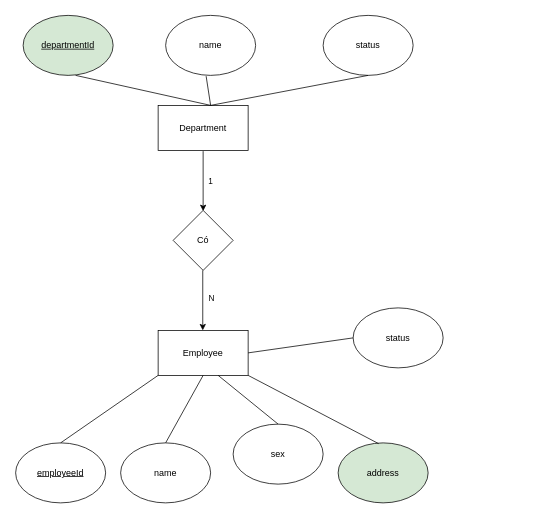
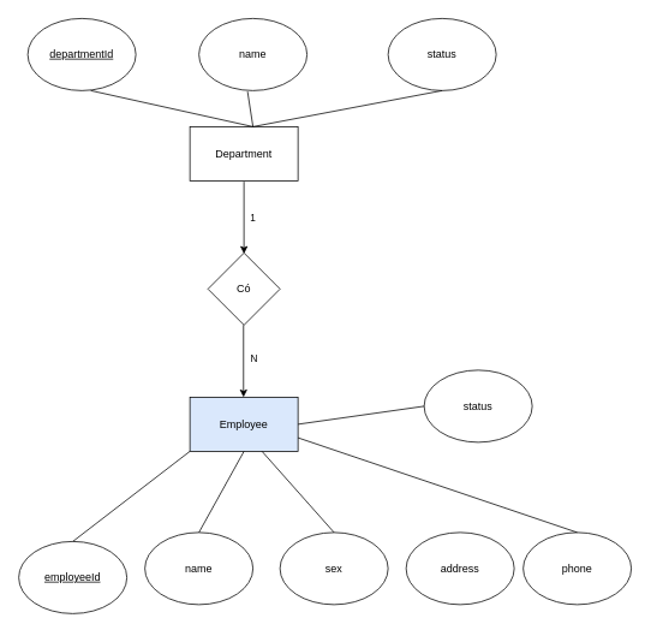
  <mxCell id="0" />
  <mxCell id="1" parent="0" />
  <mxCell id="2" value="1" style="edgeStyle=orthogonalEdgeStyle;rounded=0;orthogonalLoop=1;jettySize=auto;html=1;exitX=0.5;exitY=1;exitDx=0;exitDy=0;entryX=0.5;entryY=0;entryDx=0;entryDy=0;" edge="1" parent="1"><mxGeometry y="10" relative="1" as="geometry"><mxPoint x="270" y="201" as="sourcePoint" /><mxPoint x="270" y="281" as="targetPoint" /><mxPoint as="offset" /></mxGeometry></mxCell>
  <mxCell id="3" value="Department" style="rounded=0;whiteSpace=wrap;html=1;" vertex="1" parent="1"><mxGeometry x="210" y="140" width="120" height="60" as="geometry" /></mxCell>
- <mxCell id="4" value="Employee" style="rounded=0;whiteSpace=wrap;html=1;" vertex="1" parent="1"><mxGeometry x="210" y="440" width="120" height="60" as="geometry" /></mxCell>
+ <mxCell id="4" value="Employee" style="rounded=0;whiteSpace=wrap;html=1;fillColor=#dae8fc;" vertex="1" parent="1"><mxGeometry x="210" y="440" width="120" height="60" as="geometry" /></mxCell>
  <mxCell id="5" value="Có" style="rhombus;whiteSpace=wrap;html=1;" vertex="1" parent="1"><mxGeometry x="230" y="280" width="80" height="80" as="geometry" /></mxCell>
  <mxCell id="6" style="edgeStyle=orthogonalEdgeStyle;rounded=0;orthogonalLoop=1;jettySize=auto;html=1;exitX=0.5;exitY=1;exitDx=0;exitDy=0;entryX=0.5;entryY=0;entryDx=0;entryDy=0;" edge="1" parent="1"><mxGeometry relative="1" as="geometry"><mxPoint x="269.5" y="360" as="sourcePoint" /><mxPoint x="269.5" y="440" as="targetPoint" /></mxGeometry></mxCell>
  <mxCell id="7" value="N" style="edgeLabel;html=1;align=center;verticalAlign=middle;resizable=0;points=[];" vertex="1" connectable="0" parent="6"><mxGeometry x="-0.1" y="4" relative="1" as="geometry"><mxPoint x="7" as="offset" /></mxGeometry></mxCell>
- <mxCell id="8" value="&lt;u&gt;departmentId&lt;/u&gt;" style="ellipse;whiteSpace=wrap;html=1;fillColor=#d5e8d4;" vertex="1" parent="1"><mxGeometry x="30" y="20" width="120" height="80" as="geometry" /></mxCell>
+ <mxCell id="8" value="&lt;u&gt;departmentId&lt;/u&gt;" style="ellipse;whiteSpace=wrap;html=1;" vertex="1" parent="1"><mxGeometry x="30" y="20" width="120" height="80" as="geometry" /></mxCell>
  <mxCell id="9" value="name" style="ellipse;whiteSpace=wrap;html=1;" vertex="1" parent="1"><mxGeometry x="220" y="20" width="120" height="80" as="geometry" /></mxCell>
  <mxCell id="10" value="status" style="ellipse;whiteSpace=wrap;html=1;" vertex="1" parent="1"><mxGeometry x="430" y="20" width="120" height="80" as="geometry" /></mxCell>
  <mxCell id="11" value="" style="endArrow=none;html=1;rounded=0;exitX=0.45;exitY=1.013;exitDx=0;exitDy=0;exitPerimeter=0;" edge="1" parent="1" source="9"><mxGeometry width="50" height="50" relative="1" as="geometry"><mxPoint x="370" y="180" as="sourcePoint" /><mxPoint x="490" y="100" as="targetPoint" /><Array as="points"><mxPoint x="280" y="140" /></Array></mxGeometry></mxCell>
  <mxCell id="12" value="" style="endArrow=none;html=1;rounded=0;" edge="1" parent="1"><mxGeometry width="50" height="50" relative="1" as="geometry"><mxPoint x="280" y="140" as="sourcePoint" /><mxPoint x="100" y="100" as="targetPoint" /></mxGeometry></mxCell>
- <mxCell id="13" value="&lt;u&gt;employeeId&lt;/u&gt;" style="ellipse;whiteSpace=wrap;html=1;" vertex="1" parent="1"><mxGeometry x="20" y="590" width="120" height="80" as="geometry" /></mxCell>
+ <mxCell id="13" value="&lt;u&gt;employeeId&lt;/u&gt;" style="ellipse;whiteSpace=wrap;html=1;" vertex="1" parent="1"><mxGeometry x="20" y="600" width="120" height="80" as="geometry" /></mxCell>
  <mxCell id="14" value="name" style="ellipse;whiteSpace=wrap;html=1;" vertex="1" parent="1"><mxGeometry x="160" y="590" width="120" height="80" as="geometry" /></mxCell>
- <mxCell id="15" value="sex" style="ellipse;whiteSpace=wrap;html=1;" vertex="1" parent="1"><mxGeometry x="310" y="565" width="120" height="80" as="geometry" /></mxCell>
- <mxCell id="16" value="address" style="ellipse;whiteSpace=wrap;html=1;fillColor=#d5e8d4;" vertex="1" parent="1"><mxGeometry x="450" y="590" width="120" height="80" as="geometry" /></mxCell>
+ <mxCell id="15" value="sex" style="ellipse;whiteSpace=wrap;html=1;" vertex="1" parent="1"><mxGeometry x="310" y="590" width="120" height="80" as="geometry" /></mxCell>
+ <mxCell id="16" value="address" style="ellipse;whiteSpace=wrap;html=1;" vertex="1" parent="1"><mxGeometry x="450" y="590" width="120" height="80" as="geometry" /></mxCell>
+ <mxCell id="17" value="phone" style="ellipse;whiteSpace=wrap;html=1;" vertex="1" parent="1"><mxGeometry x="580" y="590" width="120" height="80" as="geometry" /></mxCell>
  <mxCell id="18" value="status" style="ellipse;whiteSpace=wrap;html=1;" vertex="1" parent="1"><mxGeometry x="470" y="410" width="120" height="80" as="geometry" /></mxCell>
  <mxCell id="19" value="" style="endArrow=none;html=1;rounded=0;entryX=0.5;entryY=0;entryDx=0;entryDy=0;exitX=0;exitY=1;exitDx=0;exitDy=0;" edge="1" parent="1" source="4" target="13"><mxGeometry width="50" height="50" relative="1" as="geometry"><mxPoint x="150.04" y="568" as="sourcePoint" /><mxPoint x="79.04" y="560" as="targetPoint" /></mxGeometry></mxCell>
  <mxCell id="20" value="" style="endArrow=none;html=1;rounded=0;entryX=0.5;entryY=0;entryDx=0;entryDy=0;exitX=0.5;exitY=1;exitDx=0;exitDy=0;" edge="1" parent="1" source="4" target="14"><mxGeometry width="50" height="50" relative="1" as="geometry"><mxPoint x="285" y="520" as="sourcePoint" /><mxPoint x="155" y="610" as="targetPoint" /></mxGeometry></mxCell>
  <mxCell id="21" value="" style="endArrow=none;html=1;rounded=0;entryX=0.5;entryY=0;entryDx=0;entryDy=0;" edge="1" parent="1" target="15"><mxGeometry width="50" height="50" relative="1" as="geometry"><mxPoint x="290" y="500" as="sourcePoint" /><mxPoint x="300" y="620" as="targetPoint" /></mxGeometry></mxCell>
- <mxCell id="23" value="" style="endArrow=none;html=1;rounded=0;entryX=0.45;entryY=0.013;entryDx=0;entryDy=0;exitX=1;exitY=1;exitDx=0;exitDy=0;entryPerimeter=0;" edge="1" parent="1" source="4" target="16"><mxGeometry width="50" height="50" relative="1" as="geometry"><mxPoint x="560" y="540" as="sourcePoint" /><mxPoint x="430" y="630" as="targetPoint" /></mxGeometry></mxCell>
+ <mxCell id="22" value="" style="endArrow=none;html=1;rounded=0;entryX=0.5;entryY=0;entryDx=0;entryDy=0;exitX=1;exitY=0.75;exitDx=0;exitDy=0;" edge="1" parent="1" source="4" target="17"><mxGeometry width="50" height="50" relative="1" as="geometry"><mxPoint x="710" y="500" as="sourcePoint" /><mxPoint x="580" y="590" as="targetPoint" /></mxGeometry></mxCell>
  <mxCell id="24" value="" style="endArrow=none;html=1;rounded=0;entryX=1;entryY=0.5;entryDx=0;entryDy=0;exitX=0;exitY=0.5;exitDx=0;exitDy=0;" edge="1" parent="1" source="18" target="4"><mxGeometry width="50" height="50" relative="1" as="geometry"><mxPoint x="460" y="420" as="sourcePoint" /><mxPoint x="330" y="510" as="targetPoint" /></mxGeometry></mxCell>
